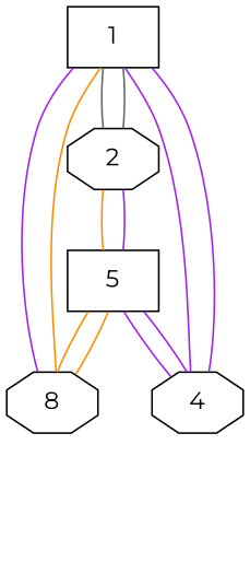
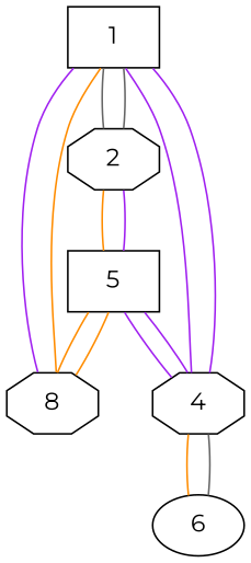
  graph {
    fontname=Montserrat
    node [fontname=Montserrat shape=octagon]
    edge [color=purple fontname=Montserrat]
    n1 [label=1 shape=box]
    n2 [label=2]
    n3 [label=8]
    n4 [label=4]
    n5 [label=5 shape=box]
+   n6 [label=6 shape=ellipse]
    n1 -- n2 [color=gray40]
    n1 -- n3
    n1 -- n4
    n2 -- n1 [color=gray40]
    n2 -- n5 [color=darkorange]
    n3 -- n1 [color=darkorange]
    n3 -- n5 [color=darkorange]
    n4 -- n1
    n4 -- n5
+   n4 -- n6 [color=darkorange]
    n5 -- n2
    n5 -- n3 [color=darkorange]
    n5 -- n4
+   n6 -- n4 [color=gray40]
  }
